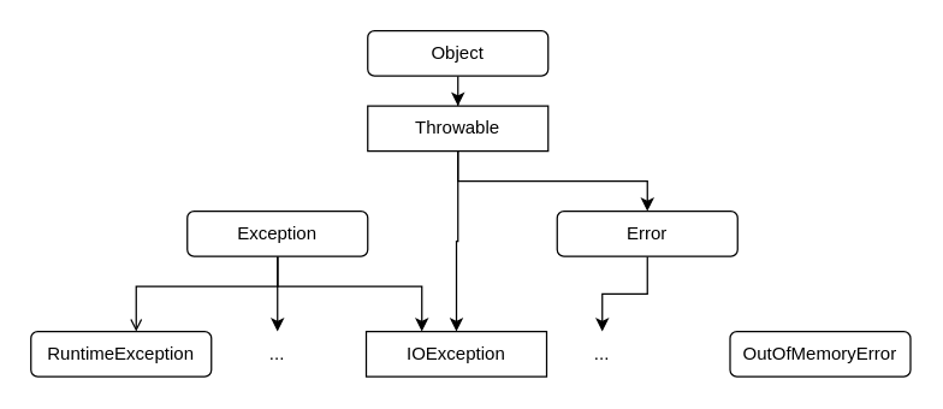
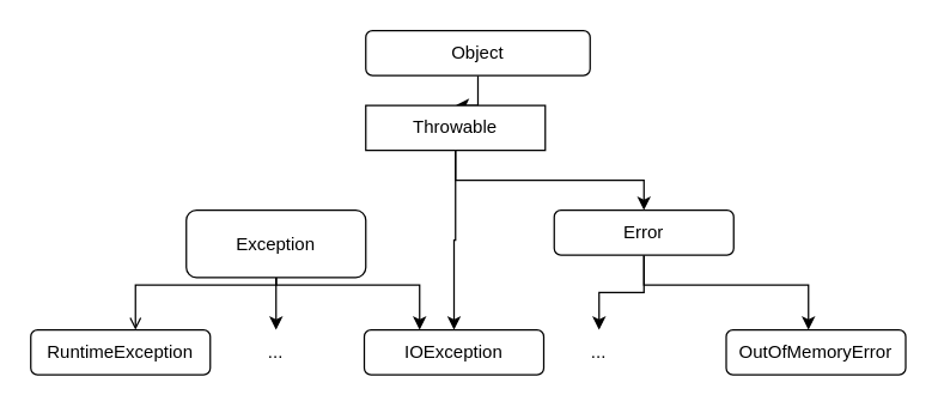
  <mxCell id="0" />
  <mxCell id="1" parent="0" />
  <mxCell id="2" value="" style="edgeStyle=orthogonalEdgeStyle;rounded=0;orthogonalLoop=1;jettySize=auto;html=1;" edge="1" parent="1" source="3" target="5"><mxGeometry relative="1" as="geometry" /></mxCell>
- <mxCell id="3" value="Object" style="rounded=1;whiteSpace=wrap;html=1;" vertex="1" parent="1"><mxGeometry x="244" y="20" width="120" height="30" as="geometry" /></mxCell>
+ <mxCell id="3" value="Object" style="rounded=1;whiteSpace=wrap;html=1;" vertex="1" parent="1"><mxGeometry x="244" y="20" width="150" height="30" as="geometry" /></mxCell>
  <mxCell id="4" style="edgeStyle=orthogonalEdgeStyle;rounded=0;orthogonalLoop=1;jettySize=auto;html=1;" edge="1" parent="1" source="5" target="12"><mxGeometry relative="1" as="geometry"><Array as="points"><mxPoint x="304" y="120" /><mxPoint x="430" y="120" /></Array></mxGeometry></mxCell>
  <mxCell id="5" value="Throwable" style="whiteSpace=wrap;html=1;rounded=0;" vertex="1" parent="1"><mxGeometry x="244" y="70" width="120" height="30" as="geometry" /></mxCell>
  <mxCell id="6" style="edgeStyle=orthogonalEdgeStyle;rounded=0;orthogonalLoop=1;jettySize=auto;html=1;endArrow=open;" edge="1" parent="1" source="9" target="15"><mxGeometry relative="1" as="geometry"><Array as="points"><mxPoint x="184" y="190" /><mxPoint x="90" y="190" /></Array></mxGeometry></mxCell>
  <mxCell id="7" style="edgeStyle=orthogonalEdgeStyle;rounded=0;orthogonalLoop=1;jettySize=auto;html=1;" edge="1" parent="1" source="9" target="14"><mxGeometry relative="1" as="geometry"><Array as="points"><mxPoint x="184" y="190" /><mxPoint x="280" y="190" /></Array></mxGeometry></mxCell>
  <mxCell id="8" style="edgeStyle=orthogonalEdgeStyle;rounded=0;orthogonalLoop=1;jettySize=auto;html=1;" edge="1" parent="1" source="9"><mxGeometry relative="1" as="geometry"><mxPoint x="184" y="220" as="targetPoint" /></mxGeometry></mxCell>
- <mxCell id="9" value="Exception" style="rounded=1;whiteSpace=wrap;html=1;" vertex="1" parent="1"><mxGeometry x="124" y="140" width="120" height="30" as="geometry" /></mxCell>
+ <mxCell id="9" value="Exception" style="rounded=1;whiteSpace=wrap;html=1;" vertex="1" parent="1"><mxGeometry x="124" y="140" width="120" height="45" as="geometry" /></mxCell>
+ <mxCell id="10" style="edgeStyle=orthogonalEdgeStyle;rounded=0;orthogonalLoop=1;jettySize=auto;html=1;" edge="1" parent="1" source="12" target="13"><mxGeometry relative="1" as="geometry"><Array as="points"><mxPoint x="430" y="190" /><mxPoint x="540" y="190" /></Array></mxGeometry></mxCell>
  <mxCell id="11" style="edgeStyle=orthogonalEdgeStyle;rounded=0;orthogonalLoop=1;jettySize=auto;html=1;" edge="1" parent="1" source="12" target="18"><mxGeometry relative="1" as="geometry" /></mxCell>
  <mxCell id="12" value="Error" style="rounded=1;whiteSpace=wrap;html=1;" vertex="1" parent="1"><mxGeometry x="370" y="140" width="120" height="30" as="geometry" /></mxCell>
  <mxCell id="13" value="OutOfMemoryError" style="rounded=1;whiteSpace=wrap;html=1;" vertex="1" parent="1"><mxGeometry x="485" y="220" width="120" height="30" as="geometry" /></mxCell>
- <mxCell id="14" value="IOException" style="whiteSpace=wrap;html=1;rounded=0;" vertex="1" parent="1"><mxGeometry x="243" y="220" width="120" height="30" as="geometry" /></mxCell>
+ <mxCell id="14" value="IOException" style="rounded=1;whiteSpace=wrap;html=1;" vertex="1" parent="1"><mxGeometry x="243" y="220" width="120" height="30" as="geometry" /></mxCell>
  <mxCell id="15" value="RuntimeException" style="rounded=1;whiteSpace=wrap;html=1;" vertex="1" parent="1"><mxGeometry x="20" y="220" width="120" height="30" as="geometry" /></mxCell>
  <mxCell id="16" style="edgeStyle=orthogonalEdgeStyle;rounded=0;orthogonalLoop=1;jettySize=auto;html=1;" edge="1" parent="1" source="5" target="14"><mxGeometry relative="1" as="geometry" /></mxCell>
  <mxCell id="17" value="..." style="text;html=1;align=center;verticalAlign=middle;whiteSpace=wrap;rounded=0;" vertex="1" parent="1"><mxGeometry x="154" y="220" width="60" height="30" as="geometry" /></mxCell>
  <mxCell id="18" value="..." style="text;html=1;align=center;verticalAlign=middle;whiteSpace=wrap;rounded=0;" vertex="1" parent="1"><mxGeometry x="370" y="220" width="60" height="30" as="geometry" /></mxCell>
